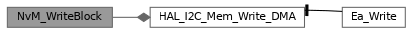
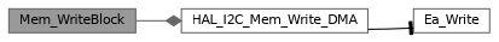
  digraph {
    rankdir=LR
    node [color=grey40 fillcolor=white fontname=Helvetica fontsize=10 shape=box style=filled]
    edge [fontname=Helvetica fontsize=10 labelfontname=Helvetica labelfontsize=10 style=solid]
-   n1 [color=gray40 fillcolor=grey60 fontcolor=black height=0.2 label=NvM_WriteBlock width=0.4]
+   n1 [color=gray40 fillcolor=grey60 fontcolor=black height=0.2 label=Mem_WriteBlock width=0.4]
    n2 [height=0.2 label=HAL_I2C_Mem_Write_DMA width=0.4]
    n3 [height=0.2 label=Ea_Write width=0.4]
    n1 -> n2 [arrowhead=diamond color=gray40]
-   n3 -> n2 [arrowhead=tee color=black]
+   n2 -> n3 [arrowhead=tee color=black]
  }
